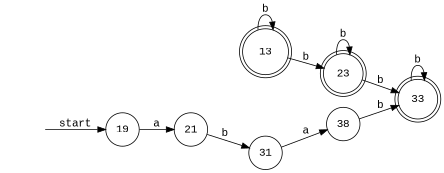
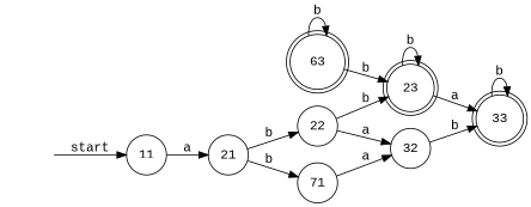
  digraph {
    fontname="Liberation Mono"
    rankdir=LR
    node [fontname="Liberation Mono" shape=circle]
    edge [fontname="Liberation Mono"]
    "" [shape=none]
-   11 [label=19]
+   11
    21
-   13 [shape=doublecircle]
+   13 [shape=doublecircle label=63]
    23 [shape=doublecircle]
    33 [shape=doublecircle]
-   31
-   32 [label=38]
+   22
+   31 [label=71]
+   32
    "" -> 11 [label=start]
    11 -> 21 [label=a]
+   21 -> 22 [label=b]
    21 -> 31 [label=b]
    13 -> 13 [label=b]
    13 -> 23 [label=b]
    23 -> 23 [label=b]
-   23 -> 33 [label=b]
+   23 -> 33 [label=a]
    33 -> 33 [label=b]
+   22 -> 23 [label=b]
+   22 -> 32 [label=a]
    31 -> 32 [label=a]
    32 -> 33 [label=b]
  }
